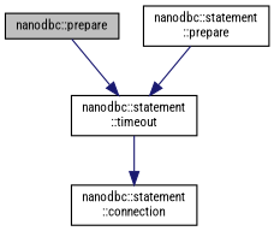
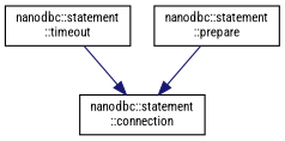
  digraph {
    fontname="Roboto Condensed"
    rankdir=TB
    node [color=black fillcolor=white fontname="Roboto Condensed" fontsize=10 shape=record style=filled]
    edge [color=midnightblue fontname="Roboto Condensed" fontsize=10 labelfontname=Helvetica labelfontsize=10 style=solid]
-   n1 [fillcolor=grey75 fontcolor=black height=0.2 label="nanodbc::prepare" width=0.4]
    n2 [height=0.2 label="nanodbc::statement\l::timeout" width=0.4]
    n3 [height=0.2 label="nanodbc::statement\l::prepare" width=0.4]
    n4 [height=0.2 label="nanodbc::statement\l::connection" width=0.4]
-   n1 -> n2
    n2 -> n4
-   n3 -> n2
+   n3 -> n4
  }
